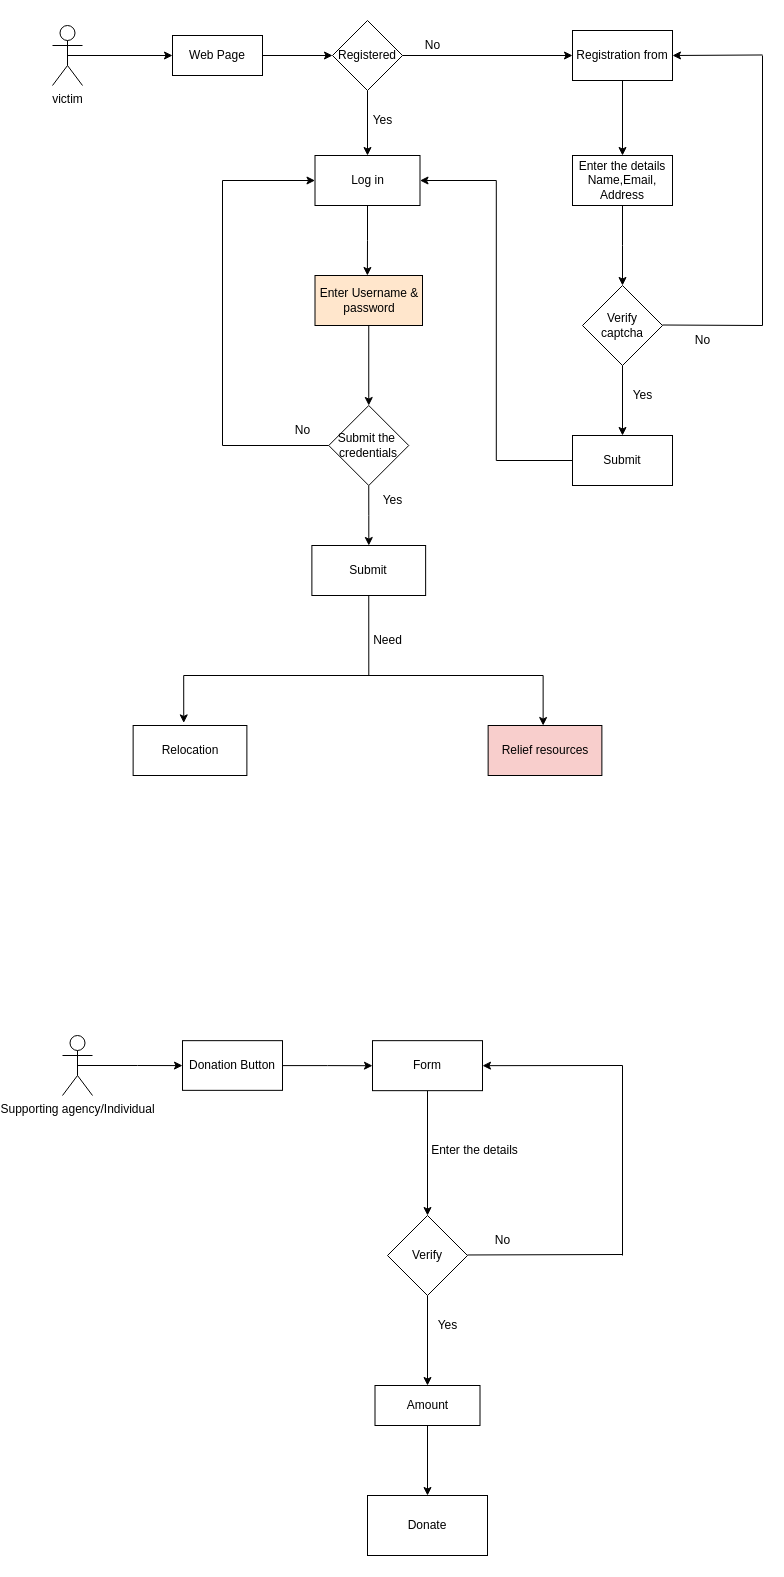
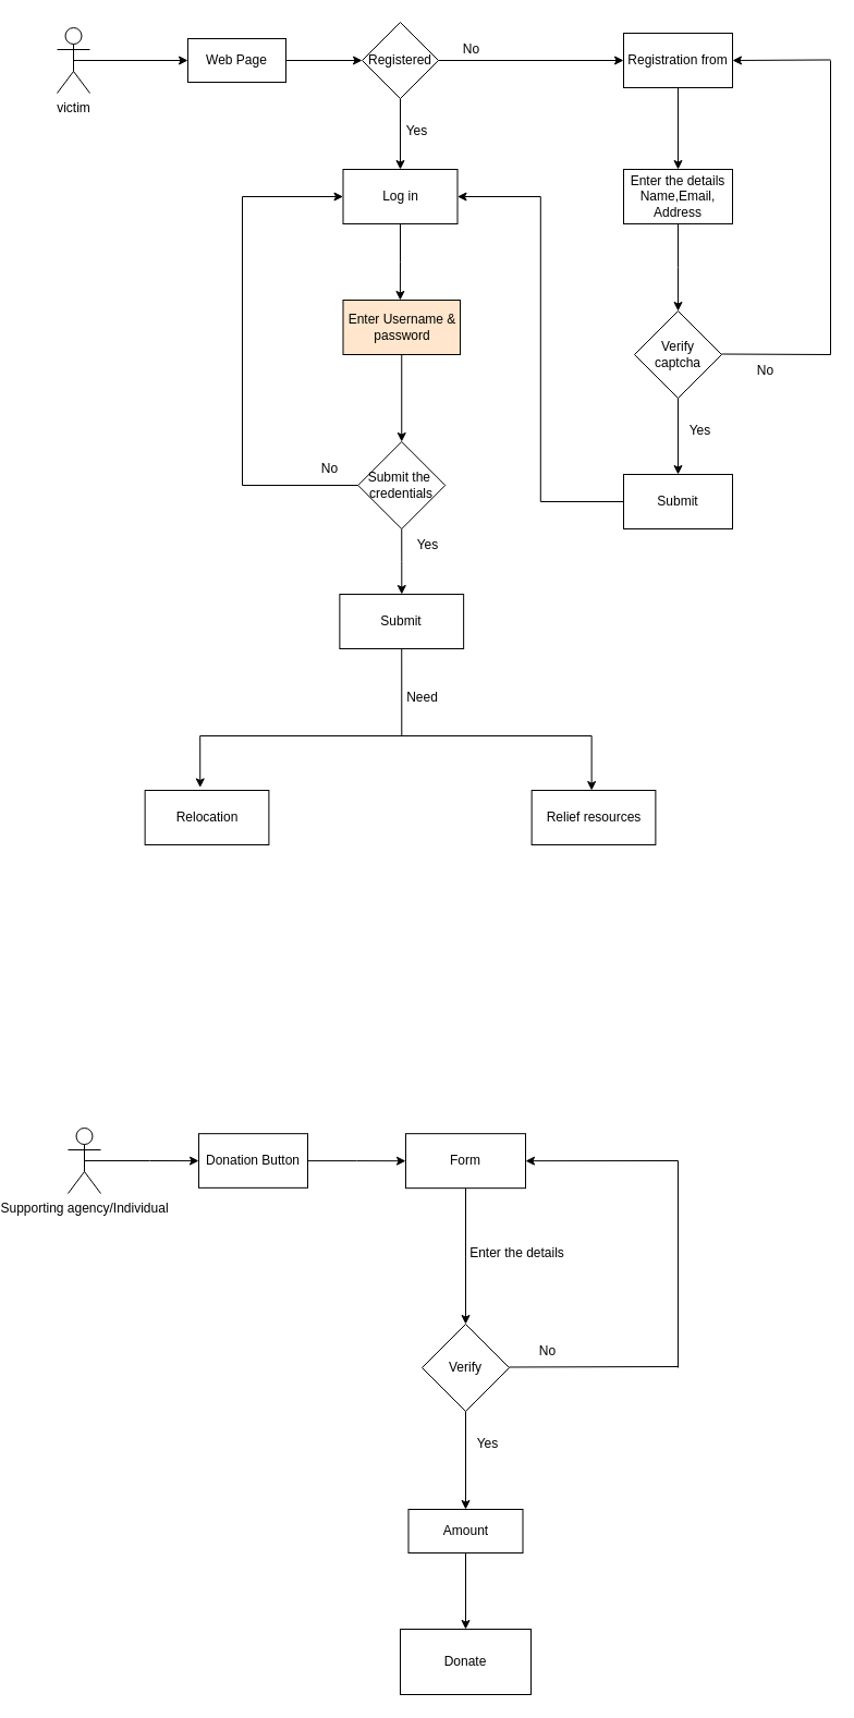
  <mxCell id="0" />
  <mxCell id="1" parent="0" />
  <mxCell id="2" style="edgeStyle=orthogonalEdgeStyle;rounded=0;orthogonalLoop=1;jettySize=auto;html=1;exitX=0.5;exitY=0.5;exitDx=0;exitDy=0;exitPerimeter=0;entryX=0;entryY=0.5;entryDx=0;entryDy=0;" parent="1" source="3" target="5" edge="1"><mxGeometry relative="1" as="geometry" /></mxCell>
  <mxCell id="3" value="victim" style="shape=umlActor;verticalLabelPosition=bottom;verticalAlign=top;html=1;outlineConnect=0;" parent="1" vertex="1"><mxGeometry x="20" y="25" width="30" height="60" as="geometry" /></mxCell>
  <mxCell id="4" style="edgeStyle=orthogonalEdgeStyle;rounded=0;orthogonalLoop=1;jettySize=auto;html=1;exitX=1;exitY=0.5;exitDx=0;exitDy=0;entryX=0;entryY=0.5;entryDx=0;entryDy=0;" parent="1" source="5" target="8" edge="1"><mxGeometry relative="1" as="geometry" /></mxCell>
  <mxCell id="5" value="Web Page" style="rounded=0;whiteSpace=wrap;html=1;" parent="1" vertex="1"><mxGeometry x="140" y="35" width="90" height="40" as="geometry" /></mxCell>
  <mxCell id="6" style="edgeStyle=orthogonalEdgeStyle;rounded=0;orthogonalLoop=1;jettySize=auto;html=1;exitX=1;exitY=0.5;exitDx=0;exitDy=0;entryX=0;entryY=0.5;entryDx=0;entryDy=0;" parent="1" source="8" target="12" edge="1"><mxGeometry relative="1" as="geometry"><mxPoint x="440" y="55" as="targetPoint" /></mxGeometry></mxCell>
  <mxCell id="7" style="edgeStyle=orthogonalEdgeStyle;rounded=0;orthogonalLoop=1;jettySize=auto;html=1;exitX=0.5;exitY=1;exitDx=0;exitDy=0;" parent="1" source="8" edge="1"><mxGeometry relative="1" as="geometry"><mxPoint x="335" y="155" as="targetPoint" /></mxGeometry></mxCell>
  <mxCell id="8" value="Registered" style="rhombus;whiteSpace=wrap;html=1;" parent="1" vertex="1"><mxGeometry x="300" y="20" width="70" height="70" as="geometry" /></mxCell>
  <mxCell id="9" value="No" style="text;html=1;resizable=0;autosize=1;align=center;verticalAlign=middle;points=[];fillColor=none;strokeColor=none;rounded=0;" parent="1" vertex="1"><mxGeometry x="380" y="30" width="40" height="30" as="geometry" /></mxCell>
  <mxCell id="10" value="Yes" style="text;html=1;resizable=0;autosize=1;align=center;verticalAlign=middle;points=[];fillColor=none;strokeColor=none;rounded=0;" parent="1" vertex="1"><mxGeometry x="330" y="105" width="40" height="30" as="geometry" /></mxCell>
  <mxCell id="11" style="edgeStyle=orthogonalEdgeStyle;rounded=0;orthogonalLoop=1;jettySize=auto;html=1;exitX=0.5;exitY=1;exitDx=0;exitDy=0;" parent="1" source="12" edge="1"><mxGeometry relative="1" as="geometry"><mxPoint x="590" y="155" as="targetPoint" /></mxGeometry></mxCell>
  <mxCell id="12" value="Registration from" style="rounded=0;whiteSpace=wrap;html=1;" parent="1" vertex="1"><mxGeometry x="540" y="30" width="100" height="50" as="geometry" /></mxCell>
  <mxCell id="13" style="edgeStyle=orthogonalEdgeStyle;rounded=0;orthogonalLoop=1;jettySize=auto;html=1;exitX=0.5;exitY=1;exitDx=0;exitDy=0;" parent="1" source="14" edge="1"><mxGeometry relative="1" as="geometry"><mxPoint x="590" y="285" as="targetPoint" /></mxGeometry></mxCell>
  <mxCell id="14" value="Enter the details&lt;br&gt;Name,Email,&lt;br&gt;Address" style="rounded=0;whiteSpace=wrap;html=1;" parent="1" vertex="1"><mxGeometry x="540" y="155" width="100" height="50" as="geometry" /></mxCell>
  <mxCell id="15" style="edgeStyle=orthogonalEdgeStyle;rounded=0;orthogonalLoop=1;jettySize=auto;html=1;exitX=0;exitY=0.5;exitDx=0;exitDy=0;entryX=1;entryY=0.5;entryDx=0;entryDy=0;" edge="1" parent="1" source="16" target="25"><mxGeometry relative="1" as="geometry" /></mxCell>
  <mxCell id="16" value="Submit" style="rounded=0;whiteSpace=wrap;html=1;" parent="1" vertex="1"><mxGeometry x="540" y="435" width="100" height="50" as="geometry" /></mxCell>
  <mxCell id="17" style="edgeStyle=orthogonalEdgeStyle;rounded=0;orthogonalLoop=1;jettySize=auto;html=1;exitX=0.5;exitY=1;exitDx=0;exitDy=0;" parent="1" source="18" target="16" edge="1"><mxGeometry relative="1" as="geometry" /></mxCell>
  <mxCell id="18" value="Verify &lt;br&gt;captcha" style="rhombus;whiteSpace=wrap;html=1;" parent="1" vertex="1"><mxGeometry x="550" y="285" width="80" height="80" as="geometry" /></mxCell>
  <mxCell id="19" value="Yes" style="text;html=1;resizable=0;autosize=1;align=center;verticalAlign=middle;points=[];fillColor=none;strokeColor=none;rounded=0;" parent="1" vertex="1"><mxGeometry x="590" y="380" width="40" height="30" as="geometry" /></mxCell>
  <mxCell id="20" value="" style="endArrow=none;html=1;rounded=0;" parent="1" edge="1"><mxGeometry width="50" height="50" relative="1" as="geometry"><mxPoint x="630" y="324.5" as="sourcePoint" /><mxPoint x="730" y="325" as="targetPoint" /></mxGeometry></mxCell>
  <mxCell id="21" value="No" style="text;html=1;resizable=0;autosize=1;align=center;verticalAlign=middle;points=[];fillColor=none;strokeColor=none;rounded=0;" parent="1" vertex="1"><mxGeometry x="650" y="325" width="40" height="30" as="geometry" /></mxCell>
  <mxCell id="22" value="" style="endArrow=none;html=1;rounded=0;" parent="1" edge="1"><mxGeometry width="50" height="50" relative="1" as="geometry"><mxPoint x="730" y="325" as="sourcePoint" /><mxPoint x="730" y="55" as="targetPoint" /></mxGeometry></mxCell>
  <mxCell id="23" value="" style="endArrow=classic;html=1;rounded=0;entryX=1;entryY=0.5;entryDx=0;entryDy=0;" parent="1" target="12" edge="1"><mxGeometry width="50" height="50" relative="1" as="geometry"><mxPoint x="730" y="54.47" as="sourcePoint" /><mxPoint x="650" y="54.47" as="targetPoint" /></mxGeometry></mxCell>
  <mxCell id="24" style="edgeStyle=orthogonalEdgeStyle;rounded=0;orthogonalLoop=1;jettySize=auto;html=1;exitX=0.5;exitY=1;exitDx=0;exitDy=0;" parent="1" source="25" edge="1"><mxGeometry relative="1" as="geometry"><mxPoint x="334.895" y="275" as="targetPoint" /></mxGeometry></mxCell>
  <mxCell id="25" value="Log in" style="rounded=0;whiteSpace=wrap;html=1;" parent="1" vertex="1"><mxGeometry x="282.5" y="155" width="105" height="50" as="geometry" /></mxCell>
  <mxCell id="26" style="edgeStyle=orthogonalEdgeStyle;rounded=0;orthogonalLoop=1;jettySize=auto;html=1;exitX=0.5;exitY=1;exitDx=0;exitDy=0;entryX=0.5;entryY=0;entryDx=0;entryDy=0;" parent="1" source="27" target="30" edge="1"><mxGeometry relative="1" as="geometry" /></mxCell>
  <mxCell id="27" value="Enter Username &amp;amp; password" style="rounded=0;whiteSpace=wrap;html=1;fillColor=#ffe6cc;" parent="1" vertex="1"><mxGeometry x="282.5" y="275" width="107.5" height="50" as="geometry" /></mxCell>
  <mxCell id="28" style="edgeStyle=orthogonalEdgeStyle;rounded=0;orthogonalLoop=1;jettySize=auto;html=1;exitX=0.5;exitY=1;exitDx=0;exitDy=0;" parent="1" source="30" target="33" edge="1"><mxGeometry relative="1" as="geometry"><mxPoint x="335.947" y="545" as="targetPoint" /></mxGeometry></mxCell>
  <mxCell id="29" style="edgeStyle=orthogonalEdgeStyle;rounded=0;orthogonalLoop=1;jettySize=auto;html=1;exitX=0;exitY=0.5;exitDx=0;exitDy=0;entryX=0;entryY=0.5;entryDx=0;entryDy=0;" edge="1" parent="1" source="30" target="25"><mxGeometry relative="1" as="geometry"><Array as="points"><mxPoint x="190" y="445" /><mxPoint x="190" y="180" /></Array></mxGeometry></mxCell>
  <mxCell id="30" value="Submit the&amp;nbsp;&lt;br&gt;credentials" style="rhombus;whiteSpace=wrap;html=1;" parent="1" vertex="1"><mxGeometry x="296.26" y="405" width="80" height="80" as="geometry" /></mxCell>
  <mxCell id="31" value="No" style="text;html=1;resizable=0;autosize=1;align=center;verticalAlign=middle;points=[];fillColor=none;strokeColor=none;rounded=0;" parent="1" vertex="1"><mxGeometry x="250" y="415" width="40" height="30" as="geometry" /></mxCell>
  <mxCell id="32" style="edgeStyle=orthogonalEdgeStyle;rounded=0;orthogonalLoop=1;jettySize=auto;html=1;entryX=0.445;entryY=-0.052;entryDx=0;entryDy=0;entryPerimeter=0;exitX=0.5;exitY=1;exitDx=0;exitDy=0;" edge="1" parent="1" source="33" target="52"><mxGeometry relative="1" as="geometry"><mxPoint x="336.885" y="625" as="sourcePoint" /><Array as="points"><mxPoint x="336" y="675" /><mxPoint x="151" y="675" /></Array></mxGeometry></mxCell>
  <mxCell id="33" value="Submit" style="rounded=0;whiteSpace=wrap;html=1;" parent="1" vertex="1"><mxGeometry x="279.38" y="545" width="113.75" height="50" as="geometry" /></mxCell>
  <mxCell id="34" value="Yes" style="text;html=1;resizable=0;autosize=1;align=center;verticalAlign=middle;points=[];fillColor=none;strokeColor=none;rounded=0;" parent="1" vertex="1"><mxGeometry x="340" y="485" width="40" height="30" as="geometry" /></mxCell>
  <mxCell id="35" style="edgeStyle=orthogonalEdgeStyle;rounded=0;orthogonalLoop=1;jettySize=auto;html=1;exitX=0.5;exitY=0.5;exitDx=0;exitDy=0;exitPerimeter=0;" parent="1" source="36" target="38" edge="1"><mxGeometry relative="1" as="geometry"><mxPoint x="150" y="1065.316" as="targetPoint" /></mxGeometry></mxCell>
  <mxCell id="36" value="Supporting agency/Individual" style="shape=umlActor;verticalLabelPosition=bottom;verticalAlign=top;html=1;outlineConnect=0;" parent="1" vertex="1"><mxGeometry x="30" y="1035" width="30" height="60" as="geometry" /></mxCell>
  <mxCell id="37" value="" style="edgeStyle=orthogonalEdgeStyle;rounded=0;orthogonalLoop=1;jettySize=auto;html=1;" parent="1" source="38" target="40" edge="1"><mxGeometry relative="1" as="geometry" /></mxCell>
  <mxCell id="38" value="Donation Button" style="rounded=0;whiteSpace=wrap;html=1;" parent="1" vertex="1"><mxGeometry x="150" y="1040.16" width="100" height="49.68" as="geometry" /></mxCell>
  <mxCell id="39" style="edgeStyle=orthogonalEdgeStyle;rounded=0;orthogonalLoop=1;jettySize=auto;html=1;exitX=0.5;exitY=1;exitDx=0;exitDy=0;" parent="1" source="40" edge="1"><mxGeometry relative="1" as="geometry"><mxPoint x="395" y="1215" as="targetPoint" /></mxGeometry></mxCell>
  <mxCell id="40" value="Form" style="whiteSpace=wrap;html=1;rounded=0;" parent="1" vertex="1"><mxGeometry x="340" y="1040.16" width="110" height="50" as="geometry" /></mxCell>
  <mxCell id="41" value="Enter the details" style="text;html=1;resizable=0;autosize=1;align=center;verticalAlign=middle;points=[];fillColor=none;strokeColor=none;rounded=0;" parent="1" vertex="1"><mxGeometry x="386.57" y="1135" width="110" height="30" as="geometry" /></mxCell>
  <mxCell id="42" value="" style="edgeStyle=orthogonalEdgeStyle;rounded=0;orthogonalLoop=1;jettySize=auto;html=1;" parent="1" source="43" target="45" edge="1"><mxGeometry relative="1" as="geometry" /></mxCell>
  <mxCell id="43" value="Verify" style="rhombus;whiteSpace=wrap;html=1;" parent="1" vertex="1"><mxGeometry x="355" y="1215" width="80" height="80" as="geometry" /></mxCell>
  <mxCell id="44" value="" style="edgeStyle=orthogonalEdgeStyle;rounded=0;orthogonalLoop=1;jettySize=auto;html=1;" parent="1" source="45" target="47" edge="1"><mxGeometry relative="1" as="geometry" /></mxCell>
  <mxCell id="45" value="Amount" style="whiteSpace=wrap;html=1;" parent="1" vertex="1"><mxGeometry x="342.5" y="1385" width="105" height="40" as="geometry" /></mxCell>
  <mxCell id="46" value="Yes" style="text;html=1;resizable=0;autosize=1;align=center;verticalAlign=middle;points=[];fillColor=none;strokeColor=none;rounded=0;" parent="1" vertex="1"><mxGeometry x="395" y="1310" width="40" height="30" as="geometry" /></mxCell>
  <mxCell id="47" value="Donate" style="whiteSpace=wrap;html=1;" parent="1" vertex="1"><mxGeometry x="335" y="1495" width="120" height="60" as="geometry" /></mxCell>
  <mxCell id="48" value="" style="endArrow=none;html=1;rounded=0;" parent="1" edge="1"><mxGeometry width="50" height="50" relative="1" as="geometry"><mxPoint x="590" y="1254" as="sourcePoint" /><mxPoint x="435" y="1254.47" as="targetPoint" /></mxGeometry></mxCell>
  <mxCell id="49" value="No" style="text;html=1;resizable=0;autosize=1;align=center;verticalAlign=middle;points=[];fillColor=none;strokeColor=none;rounded=0;" parent="1" vertex="1"><mxGeometry x="450" y="1225" width="40" height="30" as="geometry" /></mxCell>
  <mxCell id="50" value="" style="endArrow=none;html=1;rounded=0;" parent="1" edge="1"><mxGeometry width="50" height="50" relative="1" as="geometry"><mxPoint x="590" y="1255" as="sourcePoint" /><mxPoint x="590" y="1065" as="targetPoint" /></mxGeometry></mxCell>
  <mxCell id="51" value="" style="endArrow=classic;html=1;rounded=0;entryX=1;entryY=0.5;entryDx=0;entryDy=0;" parent="1" target="40" edge="1"><mxGeometry width="50" height="50" relative="1" as="geometry"><mxPoint x="590" y="1065" as="sourcePoint" /><mxPoint x="530" y="1105" as="targetPoint" /></mxGeometry></mxCell>
  <mxCell id="52" value="Relocation" style="rounded=0;whiteSpace=wrap;html=1;" vertex="1" parent="1"><mxGeometry x="100.63" y="725" width="113.75" height="50" as="geometry" /></mxCell>
- <mxCell id="53" value="Relief resources" style="rounded=0;whiteSpace=wrap;html=1;fillColor=#f8cecc;" vertex="1" parent="1"><mxGeometry x="455.63" y="725" width="113.75" height="50" as="geometry" /></mxCell>
+ <mxCell id="53" value="Relief resources" style="rounded=0;whiteSpace=wrap;html=1;" vertex="1" parent="1"><mxGeometry x="455.63" y="725" width="113.75" height="50" as="geometry" /></mxCell>
  <mxCell id="54" value="" style="endArrow=none;html=1;rounded=0;" edge="1" parent="1"><mxGeometry width="50" height="50" relative="1" as="geometry"><mxPoint x="330.63" y="675" as="sourcePoint" /><mxPoint x="510.63" y="675" as="targetPoint" /></mxGeometry></mxCell>
  <mxCell id="55" value="" style="endArrow=classic;html=1;rounded=0;" edge="1" parent="1"><mxGeometry width="50" height="50" relative="1" as="geometry"><mxPoint x="510.63" y="675" as="sourcePoint" /><mxPoint x="510.63" y="725" as="targetPoint" /></mxGeometry></mxCell>
  <mxCell id="56" value="Need" style="text;html=1;resizable=0;autosize=1;align=center;verticalAlign=middle;points=[];fillColor=none;strokeColor=none;rounded=0;" vertex="1" parent="1"><mxGeometry x="330" y="625" width="50" height="30" as="geometry" /></mxCell>
